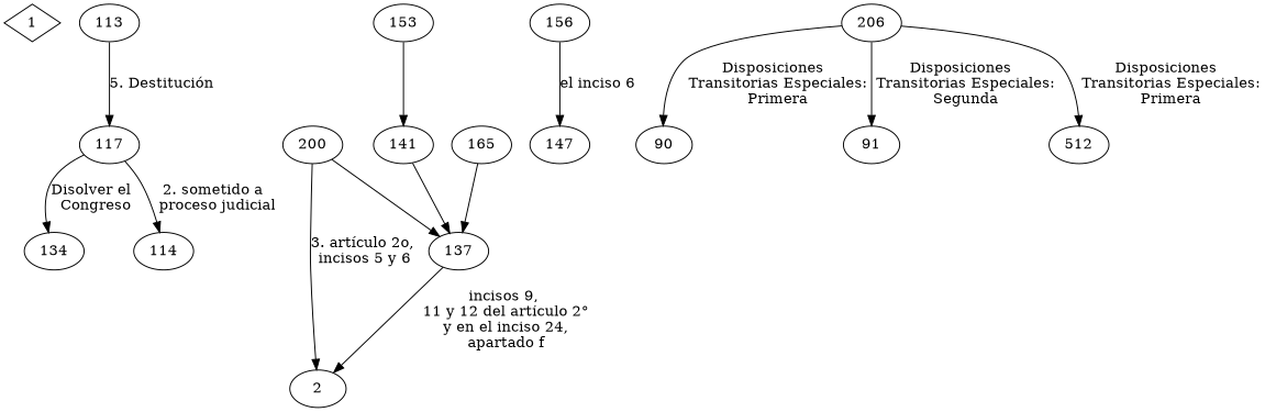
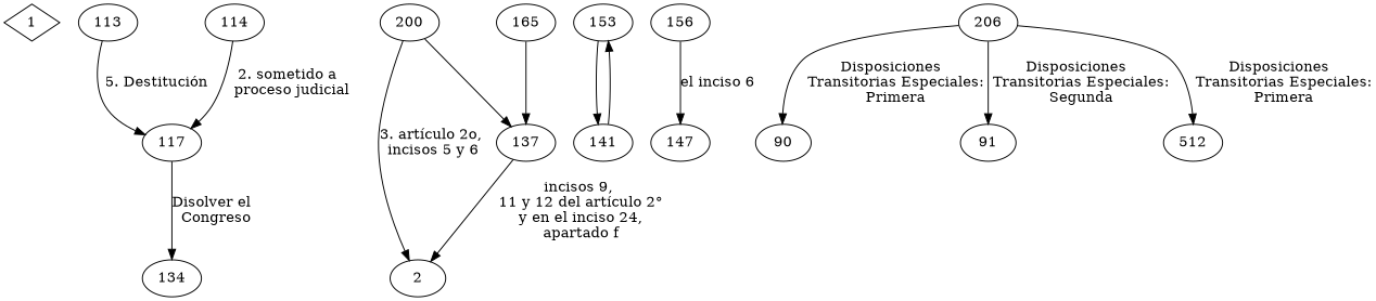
  digraph {
    1 [shape=diamond]
    113
    117
    134
    114
    137
    2
    n8 [label=153]
    141
    156
    147
    165
    200
    206
    90
    91
    n17 [label=512]
    113 -> 117 [label="5. Destitución"]
    117 -> 134 [label="Disolver el \n Congreso"]
-   117 -> 114 [label="2. sometido a \n proceso judicial"]
+   114 -> 117 [label="2. sometido a \n proceso judicial"]
    137 -> 2 [label="incisos 9, \n 11 y 12 del artículo 2° \n y en el inciso 24, \napartado f"]
    n8 -> 141
-   141 -> 137
+   141 -> n8
    156 -> 147 [label="el inciso 6 "]
    165 -> 137
    200 -> 137
    200 -> 2 [label="3. artículo 2o, \nincisos 5 y 6"]
    206 -> 90 [label="Disposiciones \n Transitorias Especiales:\n Primera"]
    206 -> 91 [label="Disposiciones \n Transitorias Especiales:\n Segunda"]
    206 -> n17 [label="Disposiciones \n Transitorias Especiales:\n Primera"]
  }
